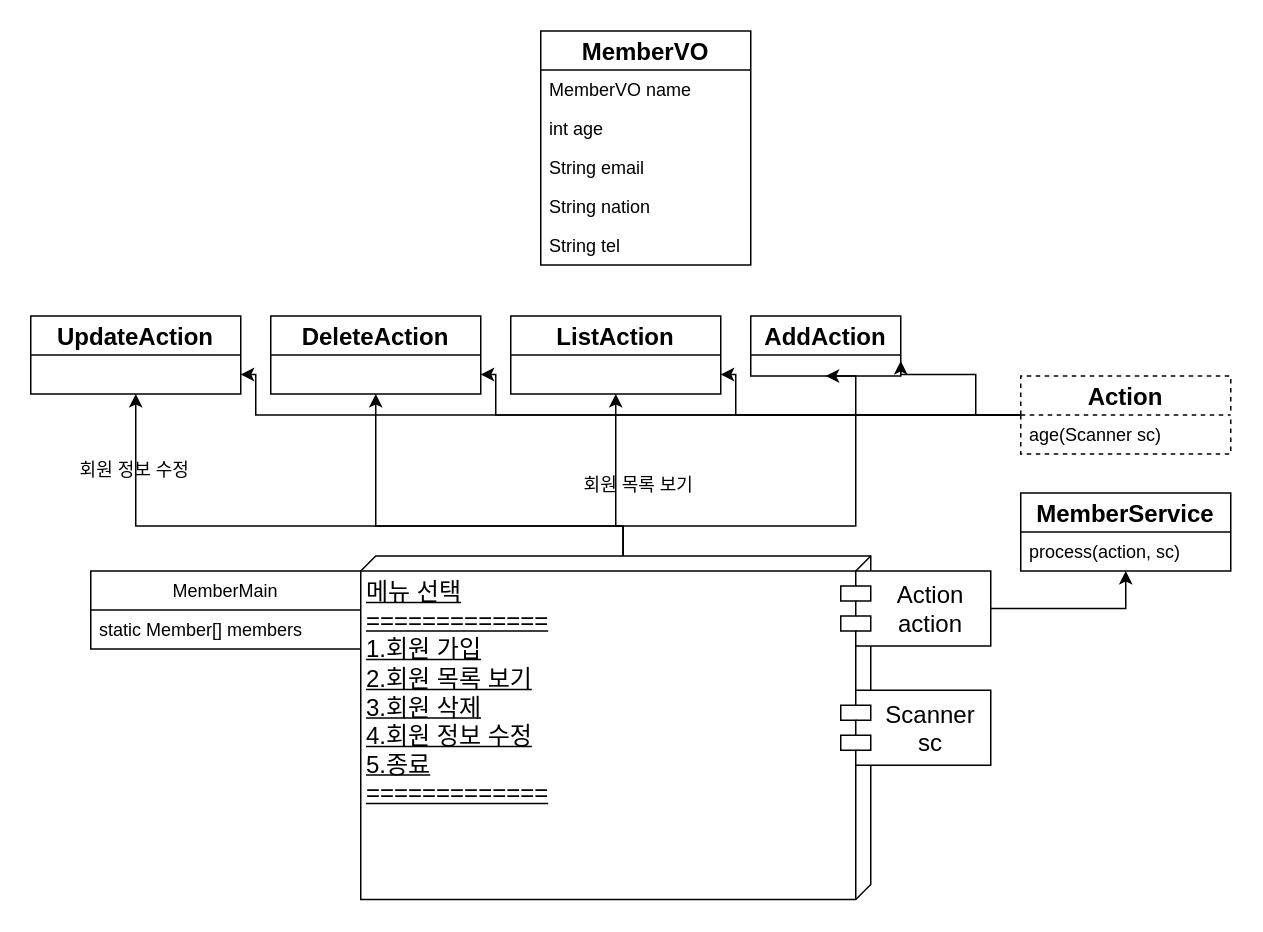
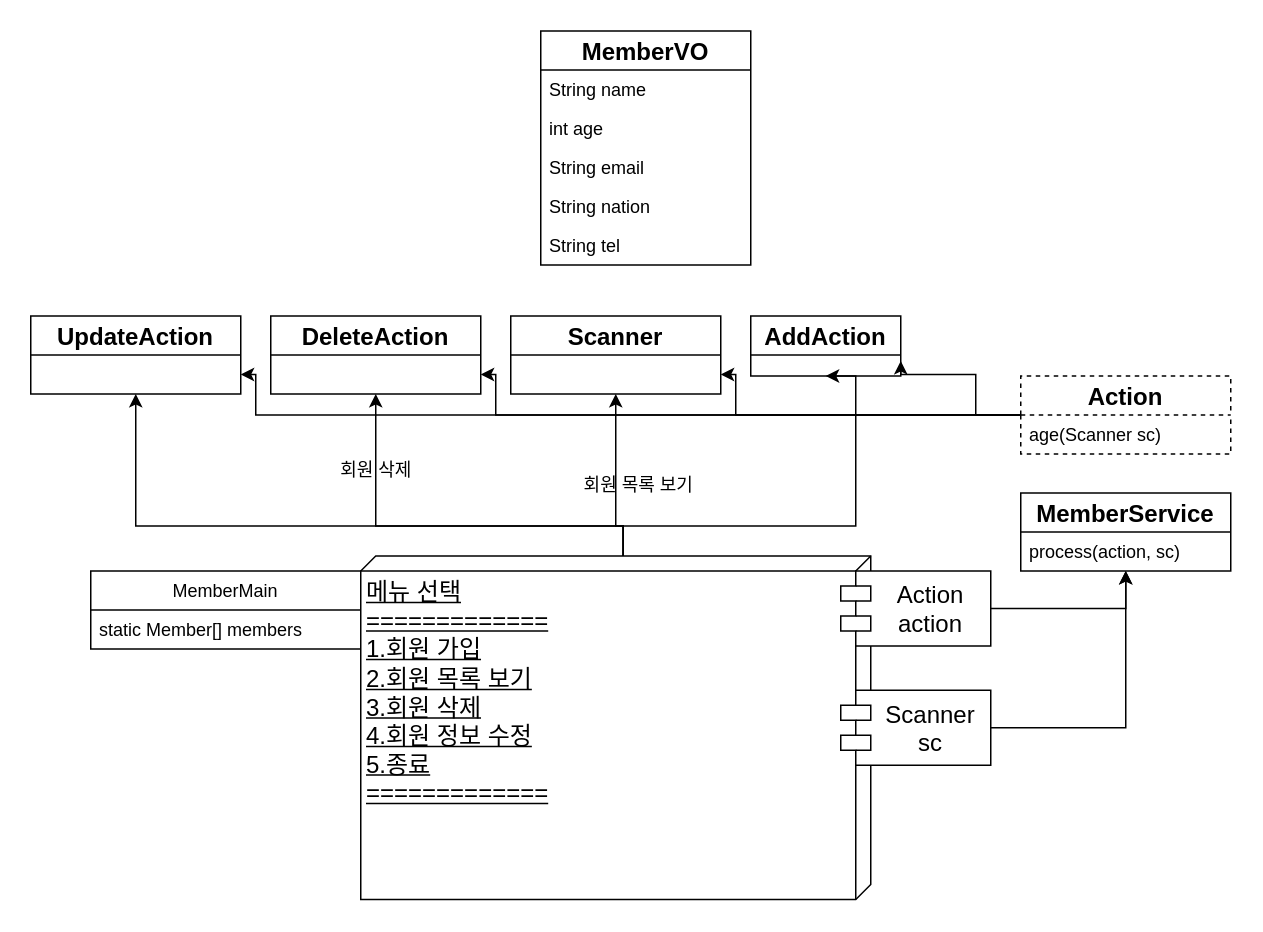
  <mxCell id="0" />
  <mxCell id="1" parent="0" />
  <mxCell id="2" value="MemberVO" style="swimlane;fontStyle=1;childLayout=stackLayout;horizontal=1;startSize=26;fillColor=none;horizontalStack=0;resizeParent=1;resizeParentMax=0;resizeLast=0;collapsible=1;marginBottom=0;fontSize=16;" vertex="1" parent="1"><mxGeometry x="360" y="20" width="140" height="156" as="geometry" /></mxCell>
- <mxCell id="3" value="MemberVO name" style="text;strokeColor=none;fillColor=none;align=left;verticalAlign=top;spacingLeft=4;spacingRight=4;overflow=hidden;rotatable=0;points=[[0,0.5],[1,0.5]];portConstraint=eastwest;" vertex="1" parent="2"><mxGeometry y="26" width="140" height="26" as="geometry" /></mxCell>
+ <mxCell id="3" value="String name" style="text;strokeColor=none;fillColor=none;align=left;verticalAlign=top;spacingLeft=4;spacingRight=4;overflow=hidden;rotatable=0;points=[[0,0.5],[1,0.5]];portConstraint=eastwest;" vertex="1" parent="2"><mxGeometry y="26" width="140" height="26" as="geometry" /></mxCell>
  <mxCell id="4" value="int age" style="text;strokeColor=none;fillColor=none;align=left;verticalAlign=top;spacingLeft=4;spacingRight=4;overflow=hidden;rotatable=0;points=[[0,0.5],[1,0.5]];portConstraint=eastwest;" vertex="1" parent="2"><mxGeometry y="52" width="140" height="26" as="geometry" /></mxCell>
  <mxCell id="5" value="String email" style="text;align=left;verticalAlign=top;resizable=0;points=[];autosize=1;spacingLeft=4;spacingRight=4;" vertex="1" parent="2"><mxGeometry y="78" width="140" height="26" as="geometry" /></mxCell>
  <mxCell id="6" value="String nation" style="text;align=left;verticalAlign=top;resizable=0;points=[];autosize=1;spacingLeft=4;spacingRight=4;" vertex="1" parent="2"><mxGeometry y="104" width="140" height="26" as="geometry" /></mxCell>
  <mxCell id="7" value="String tel" style="text;strokeColor=none;fillColor=none;align=left;verticalAlign=top;spacingLeft=4;spacingRight=4;overflow=hidden;rotatable=0;points=[[0,0.5],[1,0.5]];portConstraint=eastwest;" vertex="1" parent="2"><mxGeometry y="130" width="140" height="26" as="geometry" /></mxCell>
  <mxCell id="8" value="AddAction" style="swimlane;fontStyle=1;childLayout=stackLayout;horizontal=1;startSize=26;fillColor=none;horizontalStack=0;resizeParent=1;resizeParentMax=0;resizeLast=0;collapsible=1;marginBottom=0;fontSize=16;" vertex="1" parent="1"><mxGeometry x="500" y="210" width="100" height="40" as="geometry" /></mxCell>
- <mxCell id="9" value="ListAction" style="swimlane;fontStyle=1;childLayout=stackLayout;horizontal=1;startSize=26;fillColor=none;horizontalStack=0;resizeParent=1;resizeParentMax=0;resizeLast=0;collapsible=1;marginBottom=0;fontSize=16;" vertex="1" parent="1"><mxGeometry x="340" y="210" width="140" height="52" as="geometry" /></mxCell>
+ <mxCell id="9" value="Scanner" style="swimlane;fontStyle=1;childLayout=stackLayout;horizontal=1;startSize=26;fillColor=none;horizontalStack=0;resizeParent=1;resizeParentMax=0;resizeLast=0;collapsible=1;marginBottom=0;fontSize=16;" vertex="1" parent="1"><mxGeometry x="340" y="210" width="140" height="52" as="geometry" /></mxCell>
  <mxCell id="10" style="edgeStyle=orthogonalEdgeStyle;rounded=0;orthogonalLoop=1;jettySize=auto;html=1;exitX=0;exitY=0.5;exitDx=0;exitDy=0;entryX=1;entryY=0.75;entryDx=0;entryDy=0;" edge="1" parent="1" source="14" target="9"><mxGeometry relative="1" as="geometry"><Array as="points"><mxPoint x="490" y="276" /><mxPoint x="490" y="249" /></Array></mxGeometry></mxCell>
  <mxCell id="11" style="edgeStyle=orthogonalEdgeStyle;rounded=0;orthogonalLoop=1;jettySize=auto;html=1;exitX=0;exitY=0.5;exitDx=0;exitDy=0;entryX=1;entryY=0.75;entryDx=0;entryDy=0;" edge="1" parent="1" source="14" target="8"><mxGeometry relative="1" as="geometry"><Array as="points"><mxPoint x="650" y="276" /><mxPoint x="650" y="249" /></Array></mxGeometry></mxCell>
  <mxCell id="12" style="edgeStyle=orthogonalEdgeStyle;rounded=0;orthogonalLoop=1;jettySize=auto;html=1;exitX=0;exitY=0.5;exitDx=0;exitDy=0;entryX=1;entryY=0.75;entryDx=0;entryDy=0;" edge="1" parent="1" source="14" target="20"><mxGeometry relative="1" as="geometry"><Array as="points"><mxPoint x="330" y="276" /><mxPoint x="330" y="249" /></Array></mxGeometry></mxCell>
  <mxCell id="13" style="edgeStyle=orthogonalEdgeStyle;rounded=0;orthogonalLoop=1;jettySize=auto;html=1;exitX=0;exitY=0.5;exitDx=0;exitDy=0;entryX=1;entryY=0.75;entryDx=0;entryDy=0;" edge="1" parent="1" source="14" target="21"><mxGeometry relative="1" as="geometry"><Array as="points"><mxPoint x="170" y="276" /><mxPoint x="170" y="249" /></Array></mxGeometry></mxCell>
  <mxCell id="14" value="Action" style="swimlane;fontStyle=1;childLayout=stackLayout;horizontal=1;startSize=26;fillColor=none;horizontalStack=0;resizeParent=1;resizeParentMax=0;resizeLast=0;collapsible=1;marginBottom=0;dashed=1;fontSize=16;" vertex="1" parent="1"><mxGeometry x="680" y="250" width="140" height="52" as="geometry" /></mxCell>
  <mxCell id="15" value="age(Scanner sc)" style="text;strokeColor=none;fillColor=none;align=left;verticalAlign=top;spacingLeft=4;spacingRight=4;overflow=hidden;rotatable=0;points=[[0,0.5],[1,0.5]];portConstraint=eastwest;" vertex="1" parent="14"><mxGeometry y="26" width="140" height="26" as="geometry" /></mxCell>
  <mxCell id="16" value="MemberService" style="swimlane;fontStyle=1;childLayout=stackLayout;horizontal=1;startSize=26;fillColor=none;horizontalStack=0;resizeParent=1;resizeParentMax=0;resizeLast=0;collapsible=1;marginBottom=0;fontSize=16;" vertex="1" parent="1"><mxGeometry x="680" y="328" width="140" height="52" as="geometry" /></mxCell>
  <mxCell id="17" value="process(action, sc)" style="text;strokeColor=none;fillColor=none;align=left;verticalAlign=top;spacingLeft=4;spacingRight=4;overflow=hidden;rotatable=0;points=[[0,0.5],[1,0.5]];portConstraint=eastwest;" vertex="1" parent="16"><mxGeometry y="26" width="140" height="26" as="geometry" /></mxCell>
  <mxCell id="18" value="MemberMain" style="swimlane;fontStyle=0;childLayout=stackLayout;horizontal=1;startSize=26;fillColor=none;horizontalStack=0;resizeParent=1;resizeParentMax=0;resizeLast=0;collapsible=1;marginBottom=0;" vertex="1" parent="1"><mxGeometry x="60" y="380" width="180" height="52" as="geometry" /></mxCell>
  <mxCell id="19" value="static Member[] members" style="text;strokeColor=none;fillColor=none;align=left;verticalAlign=top;spacingLeft=4;spacingRight=4;overflow=hidden;rotatable=0;points=[[0,0.5],[1,0.5]];portConstraint=eastwest;" vertex="1" parent="18"><mxGeometry y="26" width="180" height="26" as="geometry" /></mxCell>
  <mxCell id="20" value="DeleteAction" style="swimlane;fontStyle=1;childLayout=stackLayout;horizontal=1;startSize=26;fillColor=none;horizontalStack=0;resizeParent=1;resizeParentMax=0;resizeLast=0;collapsible=1;marginBottom=0;fontSize=16;" vertex="1" parent="1"><mxGeometry x="180" y="210" width="140" height="52" as="geometry" /></mxCell>
  <mxCell id="21" value="UpdateAction" style="swimlane;fontStyle=1;childLayout=stackLayout;horizontal=1;startSize=26;fillColor=none;horizontalStack=0;resizeParent=1;resizeParentMax=0;resizeLast=0;collapsible=1;marginBottom=0;fontSize=16;" vertex="1" parent="1"><mxGeometry x="20" y="210" width="140" height="52" as="geometry" /></mxCell>
  <mxCell id="22" style="edgeStyle=orthogonalEdgeStyle;rounded=0;orthogonalLoop=1;jettySize=auto;html=1;exitX=0;exitY=0;exitDx=0;exitDy=165;exitPerimeter=0;entryX=0.5;entryY=1;entryDx=0;entryDy=0;" edge="1" parent="1" source="26" target="21"><mxGeometry relative="1" as="geometry"><Array as="points"><mxPoint x="415" y="350" /><mxPoint x="90" y="350" /></Array></mxGeometry></mxCell>
  <mxCell id="23" style="edgeStyle=orthogonalEdgeStyle;rounded=0;orthogonalLoop=1;jettySize=auto;html=1;exitX=0;exitY=0;exitDx=0;exitDy=165;exitPerimeter=0;entryX=0.5;entryY=1;entryDx=0;entryDy=0;" edge="1" parent="1" source="26" target="20"><mxGeometry relative="1" as="geometry"><Array as="points"><mxPoint x="415" y="350" /><mxPoint x="250" y="350" /></Array></mxGeometry></mxCell>
  <mxCell id="24" style="edgeStyle=orthogonalEdgeStyle;rounded=0;orthogonalLoop=1;jettySize=auto;html=1;exitX=0;exitY=0;exitDx=0;exitDy=165;exitPerimeter=0;entryX=0.5;entryY=1;entryDx=0;entryDy=0;" edge="1" parent="1" source="26" target="9"><mxGeometry relative="1" as="geometry"><Array as="points"><mxPoint x="415" y="350" /><mxPoint x="410" y="350" /></Array></mxGeometry></mxCell>
  <mxCell id="25" style="edgeStyle=orthogonalEdgeStyle;rounded=0;orthogonalLoop=1;jettySize=auto;html=1;exitX=0;exitY=0;exitDx=0;exitDy=165;exitPerimeter=0;entryX=0.5;entryY=1;entryDx=0;entryDy=0;" edge="1" parent="1" source="26" target="8"><mxGeometry relative="1" as="geometry"><Array as="points"><mxPoint x="415" y="350" /><mxPoint x="570" y="350" /></Array></mxGeometry></mxCell>
  <mxCell id="26" value="&lt;font style=&quot;font-size: 16px&quot;&gt;메뉴 선택&lt;br&gt;=============&lt;br&gt;1.회원 가입&lt;br&gt;2.회원 목록 보기&lt;br&gt;3.회원 삭제&lt;br&gt;4.회원 정보 수정&lt;br&gt;5.종료&lt;br&gt;=============&lt;/font&gt;" style="verticalAlign=top;align=left;spacingTop=8;spacingLeft=2;spacingRight=12;shape=cube;size=10;direction=south;fontStyle=4;html=1;" vertex="1" parent="1"><mxGeometry x="240" y="370" width="340" height="229" as="geometry" /></mxCell>
- <mxCell id="27" value="회원 정보 수정" style="text;html=1;align=center;verticalAlign=middle;resizable=0;points=[];autosize=1;" vertex="1" parent="1"><mxGeometry x="44" y="303" width="90" height="20" as="geometry" /></mxCell>
+ <mxCell id="28" value="회원 삭제" style="text;html=1;align=center;verticalAlign=middle;resizable=0;points=[];autosize=1;" vertex="1" parent="1"><mxGeometry x="215" y="303" width="70" height="20" as="geometry" /></mxCell>
  <mxCell id="29" value="회원 목록 보기" style="text;html=1;align=center;verticalAlign=middle;resizable=0;points=[];autosize=1;" vertex="1" parent="1"><mxGeometry x="380" y="313" width="90" height="20" as="geometry" /></mxCell>
  <mxCell id="30" style="edgeStyle=orthogonalEdgeStyle;rounded=0;orthogonalLoop=1;jettySize=auto;html=1;exitX=1;exitY=0.5;exitDx=0;exitDy=0;entryX=0.5;entryY=1;entryDx=0;entryDy=0;fontSize=16;" edge="1" parent="1" source="31" target="16"><mxGeometry relative="1" as="geometry" /></mxCell>
  <mxCell id="31" value="Action&#10;action" style="shape=module;align=left;spacingLeft=20;align=center;verticalAlign=top;fontSize=16;html=0;" vertex="1" parent="1"><mxGeometry x="560" y="380" width="100" height="50" as="geometry" /></mxCell>
+ <mxCell id="32" style="edgeStyle=orthogonalEdgeStyle;rounded=0;orthogonalLoop=1;jettySize=auto;html=1;exitX=1;exitY=0.5;exitDx=0;exitDy=0;entryX=0.5;entryY=1;entryDx=0;entryDy=0;fontSize=16;" edge="1" parent="1" source="33" target="16"><mxGeometry relative="1" as="geometry" /></mxCell>
  <mxCell id="33" value="Scanner&#10;sc" style="shape=module;align=left;spacingLeft=20;align=center;verticalAlign=top;fontSize=16;html=0;" vertex="1" parent="1"><mxGeometry x="560" y="459.5" width="100" height="50" as="geometry" /></mxCell>
